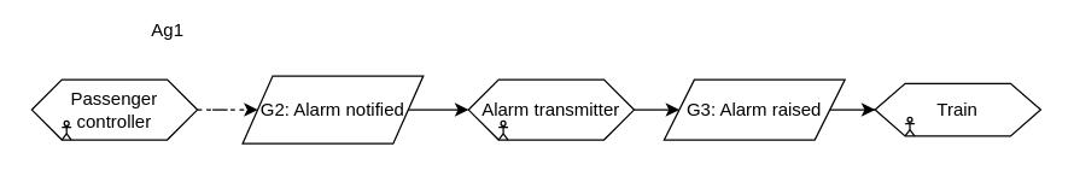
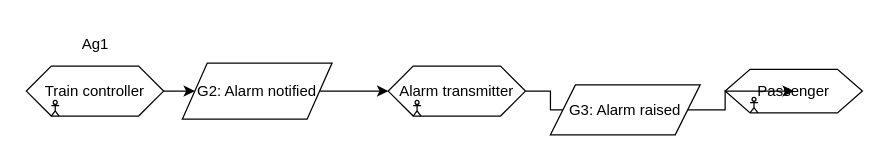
  <mxCell id="0" />
  <mxCell id="1" parent="0" />
  <mxCell id="2" style="edgeStyle=orthogonalEdgeStyle;rounded=0;orthogonalLoop=1;jettySize=auto;html=1;dashed=1;" edge="1" parent="1" source="3" target="8"><mxGeometry relative="1" as="geometry" /></mxCell>
- <mxCell id="3" value="Passenger controller" style="shape=hexagon;perimeter=hexagonPerimeter2;whiteSpace=wrap;html=1;fixedSize=1;" vertex="1" parent="1"><mxGeometry x="20" y="52.5" width="110" height="40" as="geometry" /></mxCell>
+ <mxCell id="3" value="Train controller" style="shape=hexagon;perimeter=hexagonPerimeter2;whiteSpace=wrap;html=1;fixedSize=1;" vertex="1" parent="1"><mxGeometry x="20" y="52.5" width="110" height="40" as="geometry" /></mxCell>
  <mxCell id="4" value="" style="edgeStyle=orthogonalEdgeStyle;rounded=0;orthogonalLoop=1;jettySize=auto;html=1;" edge="1" parent="1" source="5" target="10"><mxGeometry relative="1" as="geometry" /></mxCell>
  <mxCell id="5" value="Alarm transmitter" style="shape=hexagon;perimeter=hexagonPerimeter2;whiteSpace=wrap;html=1;fixedSize=1;" vertex="1" parent="1"><mxGeometry x="310" y="52.5" width="110" height="40" as="geometry" /></mxCell>
- <mxCell id="6" value="Train" style="shape=hexagon;perimeter=hexagonPerimeter2;whiteSpace=wrap;html=1;fixedSize=1;" vertex="1" parent="1"><mxGeometry x="580" y="55" width="110" height="35" as="geometry" /></mxCell>
+ <mxCell id="6" value="Passenger" style="shape=hexagon;perimeter=hexagonPerimeter2;whiteSpace=wrap;html=1;fixedSize=1;" vertex="1" parent="1"><mxGeometry x="580" y="55" width="110" height="35" as="geometry" /></mxCell>
  <mxCell id="7" value="" style="edgeStyle=orthogonalEdgeStyle;rounded=0;orthogonalLoop=1;jettySize=auto;html=1;" edge="1" parent="1" source="8" target="5"><mxGeometry relative="1" as="geometry" /></mxCell>
- <mxCell id="8" value="G2: Alarm notified" style="shape=parallelogram;perimeter=parallelogramPerimeter;whiteSpace=wrap;html=1;fixedSize=1;" vertex="1" parent="1"><mxGeometry x="160" y="50" width="120" height="45" as="geometry" /></mxCell>
+ <mxCell id="8" value="G2: Alarm notified" style="shape=parallelogram;perimeter=parallelogramPerimeter;whiteSpace=wrap;html=1;fixedSize=1;" vertex="1" parent="1"><mxGeometry x="145" y="50" width="120" height="45" as="geometry" /></mxCell>
  <mxCell id="9" value="" style="edgeStyle=orthogonalEdgeStyle;rounded=0;orthogonalLoop=1;jettySize=auto;html=1;" edge="1" parent="1" source="10" target="6"><mxGeometry relative="1" as="geometry" /></mxCell>
- <mxCell id="10" value="G3: Alarm raised" style="shape=parallelogram;perimeter=parallelogramPerimeter;whiteSpace=wrap;html=1;fixedSize=1;" vertex="1" parent="1"><mxGeometry x="440" y="52.5" width="120" height="40" as="geometry" /></mxCell>
+ <mxCell id="10" value="G3: Alarm raised" style="shape=parallelogram;perimeter=parallelogramPerimeter;whiteSpace=wrap;html=1;fixedSize=1;" vertex="1" parent="1"><mxGeometry x="440" y="67.5" width="120" height="40" as="geometry" /></mxCell>
  <mxCell id="11" value="" style="shape=umlActor;verticalLabelPosition=bottom;verticalAlign=top;html=1;outlineConnect=0;" vertex="1" parent="1"><mxGeometry x="330" y="80" width="6.25" height="12.5" as="geometry" /></mxCell>
  <mxCell id="12" value="" style="shape=umlActor;verticalLabelPosition=bottom;verticalAlign=top;html=1;outlineConnect=0;" vertex="1" parent="1"><mxGeometry x="600" y="77.5" width="6.25" height="12.5" as="geometry" /></mxCell>
- <mxCell id="13" value="Ag1" style="text;html=1;align=center;verticalAlign=middle;resizable=0;points=[];autosize=1;strokeColor=none;fillColor=none;" vertex="1" parent="1"><mxGeometry x="90" y="5" width="40" height="30" as="geometry" /></mxCell>
+ <mxCell id="13" value="Ag1" style="text;html=1;align=center;verticalAlign=middle;resizable=0;points=[];autosize=1;strokeColor=none;fillColor=none;" vertex="1" parent="1"><mxGeometry x="55" y="20" width="40" height="30" as="geometry" /></mxCell>
  <mxCell id="14" value="" style="shape=umlActor;verticalLabelPosition=bottom;verticalAlign=top;html=1;outlineConnect=0;" vertex="1" parent="1"><mxGeometry x="40" y="80" width="6.25" height="12.5" as="geometry" /></mxCell>
